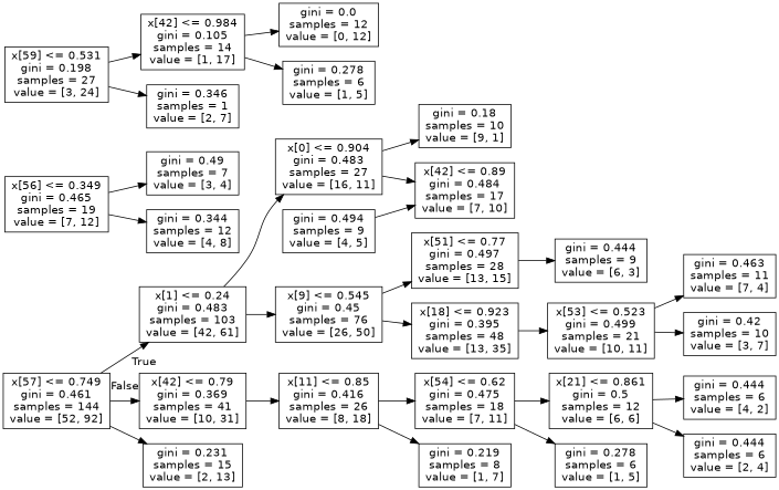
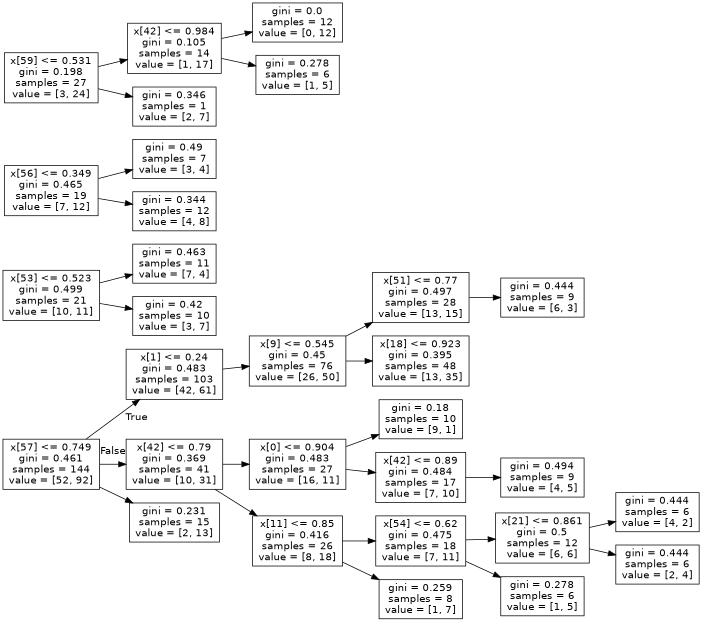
  digraph {
    rankdir=LR
    node [fontname=helvetica shape=box]
    edge [fontname=helvetica]
    n1 [label="x[57] <= 0.749\ngini = 0.461\nsamples = 144\nvalue = [52, 92]"]
    n2 [label="x[1] <= 0.24\ngini = 0.483\nsamples = 103\nvalue = [42, 61]"]
    n3 [label="x[42] <= 0.79\ngini = 0.369\nsamples = 41\nvalue = [10, 31]"]
    n4 [label="gini = 0.231\nsamples = 15\nvalue = [2, 13]"]
    n5 [label="x[0] <= 0.904\ngini = 0.483\nsamples = 27\nvalue = [16, 11]"]
    n6 [label="x[9] <= 0.545\ngini = 0.45\nsamples = 76\nvalue = [26, 50]"]
    n7 [label="x[11] <= 0.85\ngini = 0.416\nsamples = 26\nvalue = [8, 18]"]
    n8 [label="gini = 0.18\nsamples = 10\nvalue = [9, 1]"]
    n9 [label="x[42] <= 0.89\ngini = 0.484\nsamples = 17\nvalue = [7, 10]"]
    n10 [label="x[51] <= 0.77\ngini = 0.497\nsamples = 28\nvalue = [13, 15]"]
    n11 [label="x[18] <= 0.923\ngini = 0.395\nsamples = 48\nvalue = [13, 35]"]
    n12 [label="gini = 0.494\nsamples = 9\nvalue = [4, 5]"]
    n13 [label="gini = 0.444\nsamples = 9\nvalue = [6, 3]"]
    n14 [label="x[53] <= 0.523\ngini = 0.499\nsamples = 21\nvalue = [10, 11]"]
    n15 [label="x[56] <= 0.349\ngini = 0.465\nsamples = 19\nvalue = [7, 12]"]
    n16 [label="gini = 0.49\nsamples = 7\nvalue = [3, 4]"]
    n17 [label="gini = 0.344\nsamples = 12\nvalue = [4, 8]"]
    n18 [label="gini = 0.463\nsamples = 11\nvalue = [7, 4]"]
    n19 [label="gini = 0.42\nsamples = 10\nvalue = [3, 7]"]
    n20 [label="x[59] <= 0.531\ngini = 0.198\nsamples = 27\nvalue = [3, 24]"]
    n21 [label="x[42] <= 0.984\ngini = 0.105\nsamples = 14\nvalue = [1, 17]"]
    n22 [label="gini = 0.346\nsamples = 1\nvalue = [2, 7]"]
    n23 [label="gini = 0.0\nsamples = 12\nvalue = [0, 12]"]
    n24 [label="gini = 0.278\nsamples = 6\nvalue = [1, 5]"]
    n25 [label="x[54] <= 0.62\ngini = 0.475\nsamples = 18\nvalue = [7, 11]"]
-   n26 [label="gini = 0.219\nsamples = 8\nvalue = [1, 7]"]
+   n26 [label="gini = 0.259\nsamples = 8\nvalue = [1, 7]"]
    n27 [label="x[21] <= 0.861\ngini = 0.5\nsamples = 12\nvalue = [6, 6]"]
    n28 [label="gini = 0.278\nsamples = 6\nvalue = [1, 5]"]
    n29 [label="gini = 0.444\nsamples = 6\nvalue = [4, 2]"]
    n30 [label="gini = 0.444\nsamples = 6\nvalue = [2, 4]"]
    n1 -> n2 [headlabel=True labelangle=45 labeldistance=2.5]
    n1 -> n3 [headlabel=False labelangle=-45 labeldistance=2.5]
    n1 -> n4
-   n2 -> n5
+   n3 -> n5
    n2 -> n6
    n3 -> n7
    n5 -> n8
    n5 -> n9
    n6 -> n10
    n6 -> n11
    n7 -> n25
    n7 -> n26
-   n12 -> n9
+   n9 -> n12
    n10 -> n13
-   n11 -> n14
    n14 -> n18
    n14 -> n19
    n15 -> n16
    n15 -> n17
    n20 -> n21
    n20 -> n22
    n21 -> n23
    n21 -> n24
    n25 -> n27
    n25 -> n28
    n27 -> n29
    n27 -> n30
  }
